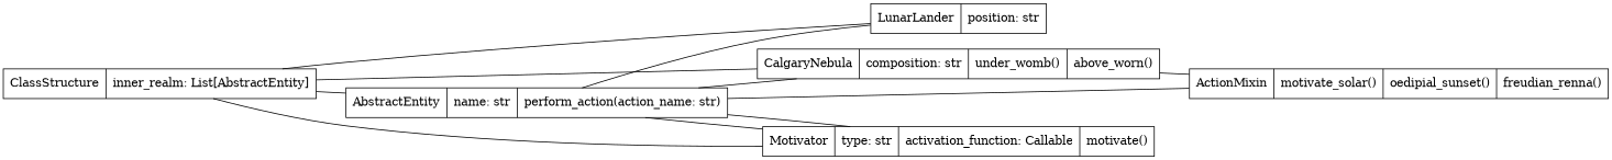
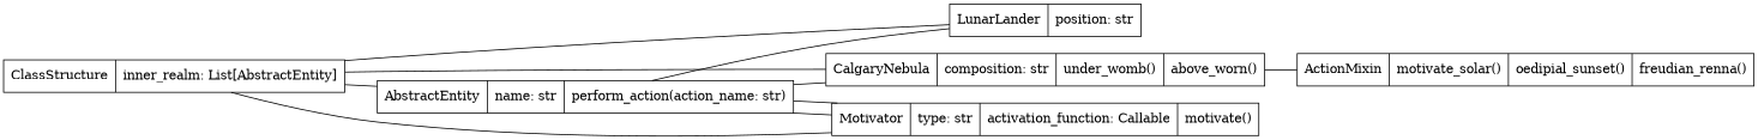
  digraph {
    rankdir=LR
    node [shape=record]
    edge [dir=none]
    n1 [label="{ClassStructure|inner_realm: List[AbstractEntity]}"]
    n2 [label="{AbstractEntity|name: str|perform_action(action_name: str)}"]
    n3 [label="{LunarLander|position: str}"]
    n4 [label="{CalgaryNebula|composition: str|under_womb()|above_worn()}"]
    n5 [label="{Motivator|type: str|activation_function: Callable|motivate()}"]
    n6 [label="{ActionMixin|motivate_solar()|oedipial_sunset()|freudian_renna()}"]
    n1 -> n2
    n1 -> n3
    n1 -> n4
    n1 -> n5
    n2 -> n3
    n2 -> n4
    n2 -> n5
-   n2 -> n6
    n4 -> n6
    n5 -> n2
  }
